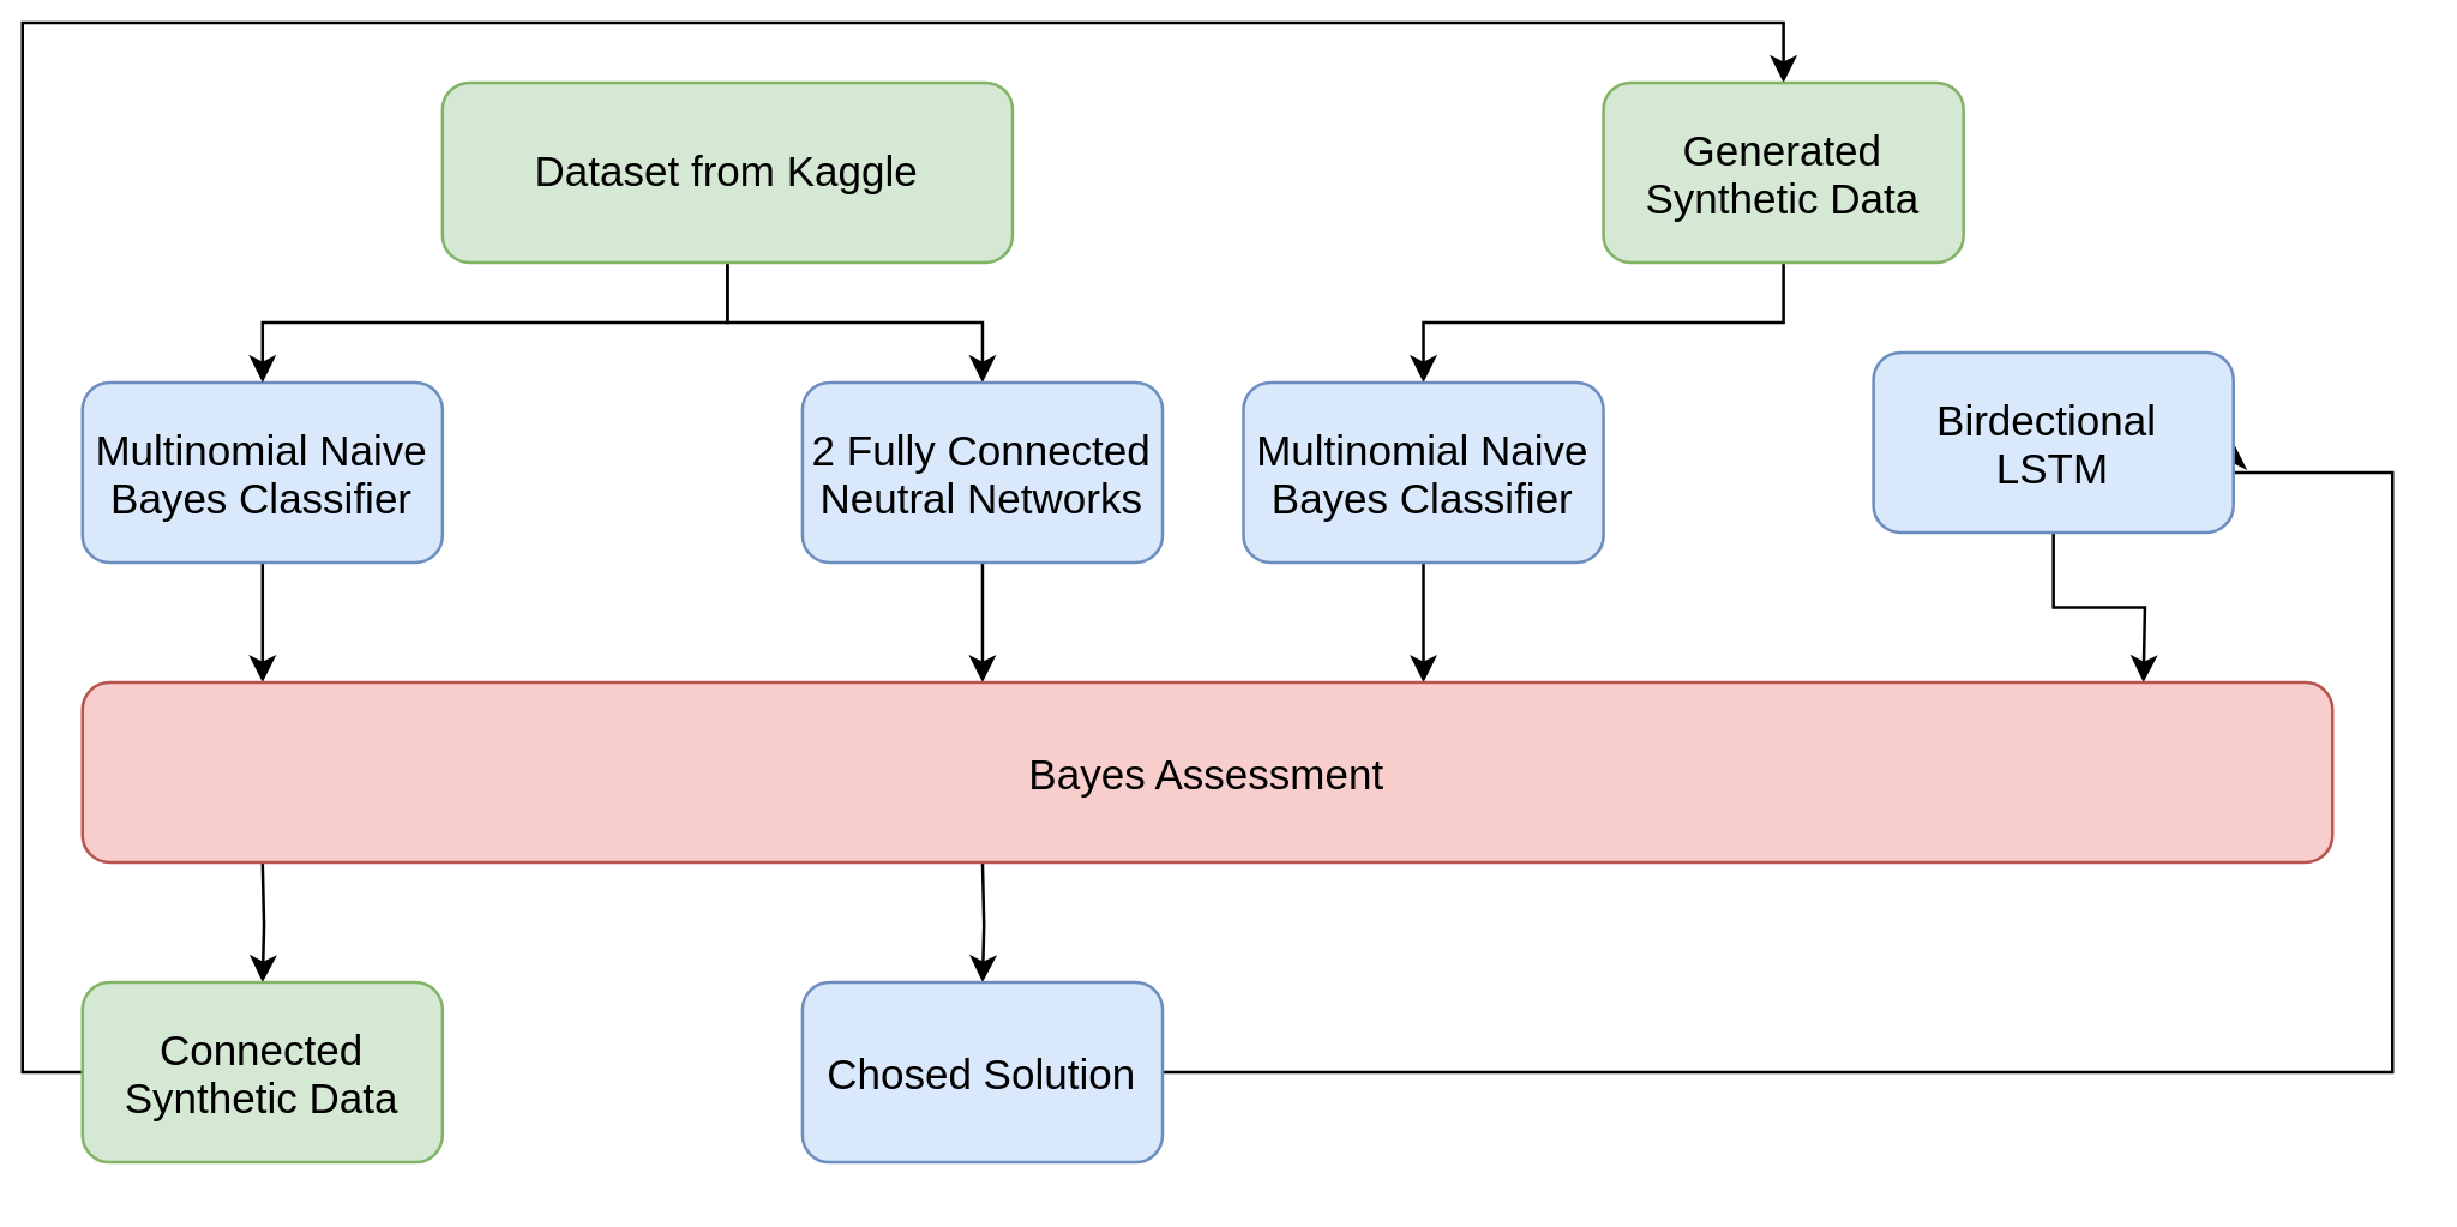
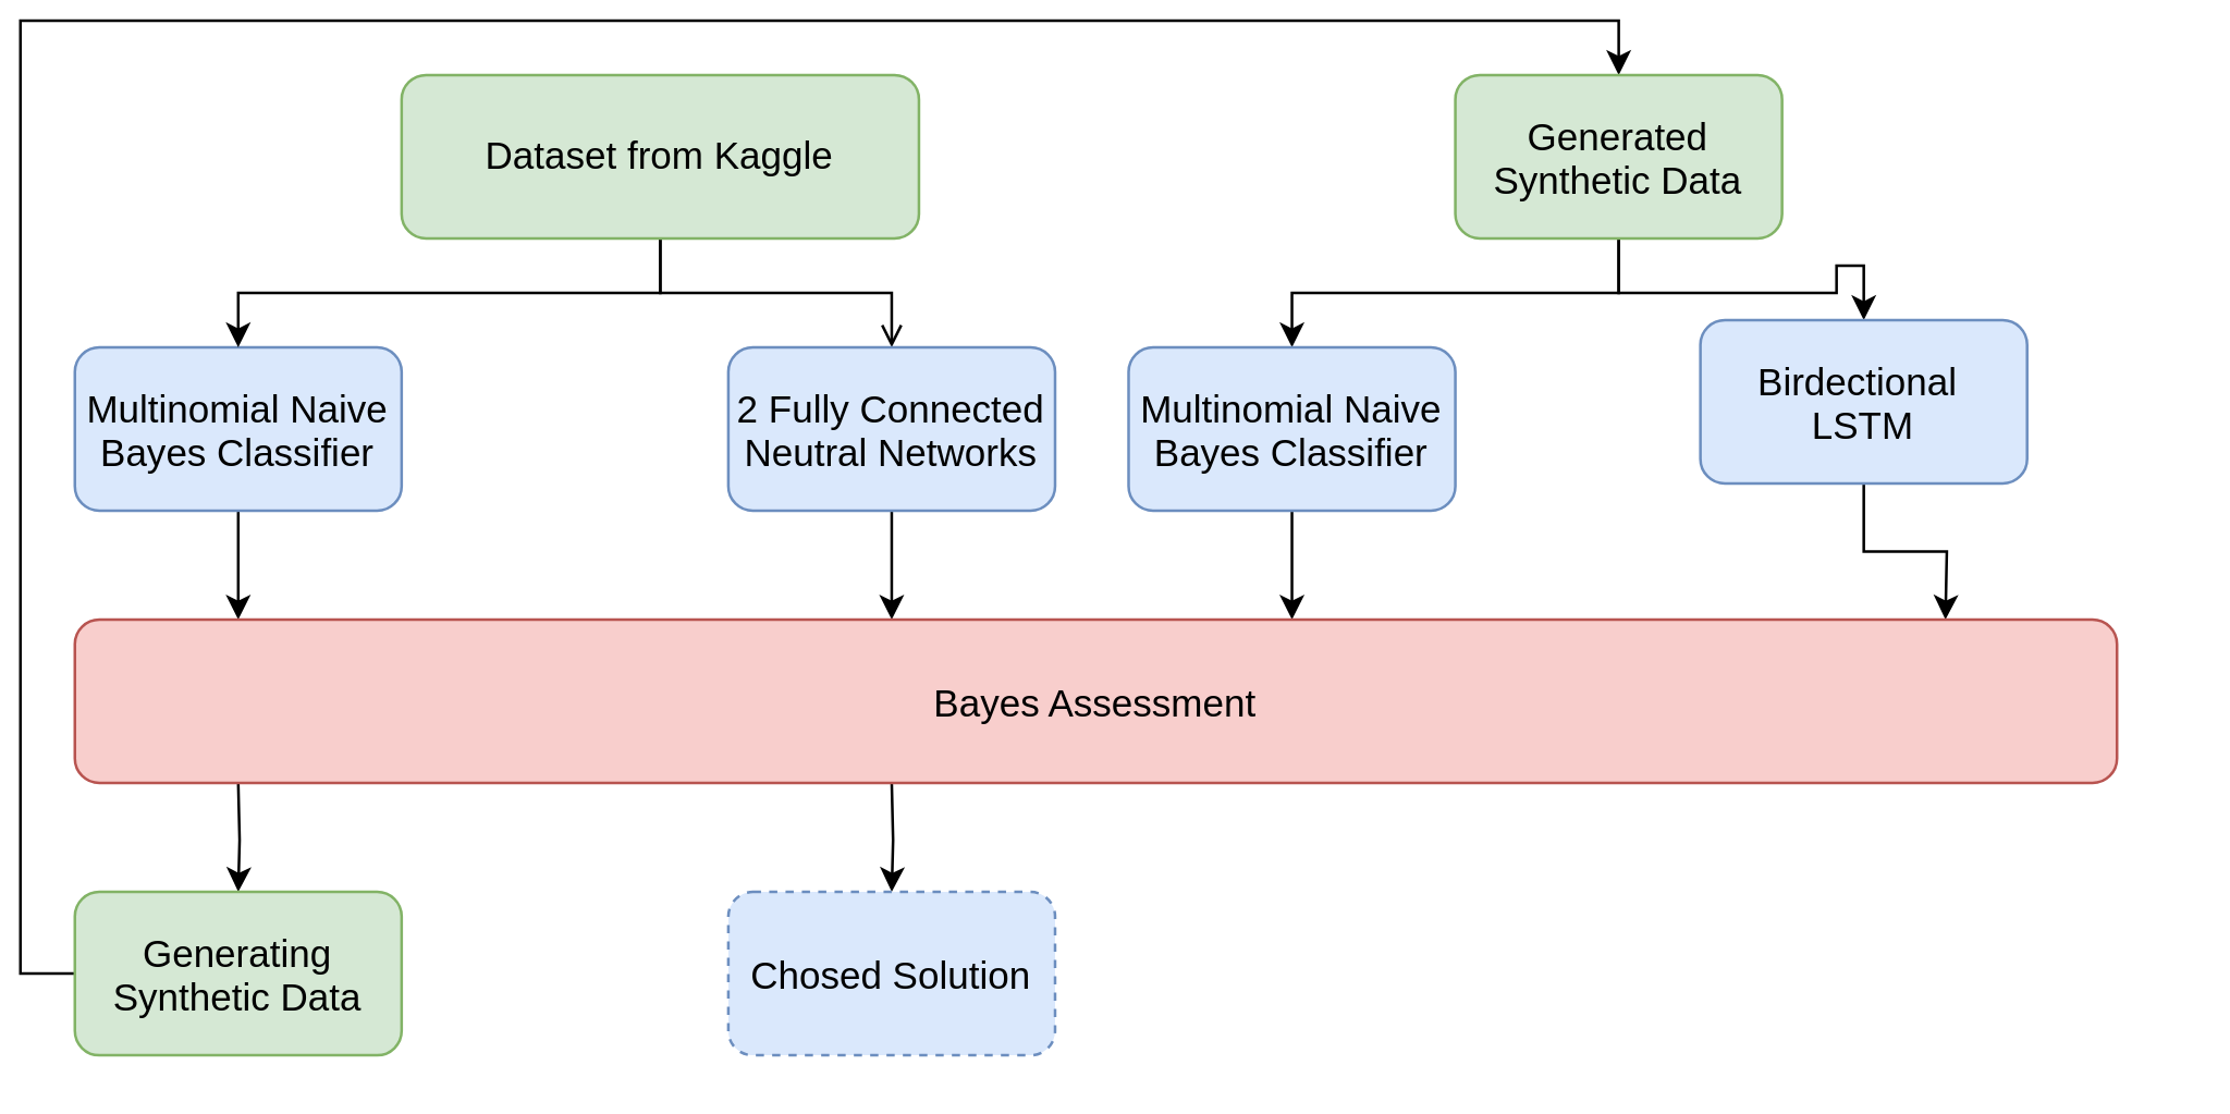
  <mxCell id="0" />
  <mxCell id="1" parent="0" />
  <mxCell id="2" style="edgeStyle=orthogonalEdgeStyle;rounded=0;orthogonalLoop=1;jettySize=auto;html=1;exitX=0.5;exitY=1;exitDx=0;exitDy=0;fontSize=14;" edge="1" parent="1" source="3"><mxGeometry relative="1" as="geometry"><mxPoint x="80" y="220" as="targetPoint" /></mxGeometry></mxCell>
  <mxCell id="3" value="&lt;p style=&quot;margin: 0px; font-stretch: normal; font-size: 14px; line-height: normal;&quot;&gt;Multinomial Naive Bayes Classifier&lt;br style=&quot;font-size: 14px;&quot;&gt;&lt;/p&gt;" style="rounded=1;whiteSpace=wrap;html=1;fontSize=14;fillColor=#dae8fc;strokeColor=#6c8ebf;" vertex="1" parent="1"><mxGeometry x="20" y="120" width="120" height="60" as="geometry" /></mxCell>
  <mxCell id="4" style="edgeStyle=orthogonalEdgeStyle;rounded=0;orthogonalLoop=1;jettySize=auto;html=1;exitX=0.5;exitY=1;exitDx=0;exitDy=0;entryX=0.5;entryY=0;entryDx=0;entryDy=0;fontSize=14;" edge="1" parent="1" source="6" target="3"><mxGeometry relative="1" as="geometry" /></mxCell>
- <mxCell id="5" style="edgeStyle=orthogonalEdgeStyle;rounded=0;orthogonalLoop=1;jettySize=auto;html=1;exitX=0.5;exitY=1;exitDx=0;exitDy=0;fontSize=14;" edge="1" parent="1" source="6" target="8"><mxGeometry relative="1" as="geometry" /></mxCell>
+ <mxCell id="5" style="edgeStyle=orthogonalEdgeStyle;rounded=0;orthogonalLoop=1;jettySize=auto;html=1;exitX=0.5;exitY=1;exitDx=0;exitDy=0;fontSize=14;endArrow=open;" edge="1" parent="1" source="6" target="8"><mxGeometry relative="1" as="geometry" /></mxCell>
  <mxCell id="6" value="Dataset from Kaggle" style="rounded=1;whiteSpace=wrap;html=1;fontSize=14;fillColor=#d5e8d4;strokeColor=#82b366;" vertex="1" parent="1"><mxGeometry x="140" y="20" width="190" height="60" as="geometry" /></mxCell>
  <mxCell id="7" style="edgeStyle=orthogonalEdgeStyle;rounded=0;orthogonalLoop=1;jettySize=auto;html=1;exitX=0.5;exitY=1;exitDx=0;exitDy=0;entryX=0.5;entryY=0;entryDx=0;entryDy=0;fontSize=14;" edge="1" parent="1" source="8"><mxGeometry relative="1" as="geometry"><mxPoint x="320" y="220" as="targetPoint" /></mxGeometry></mxCell>
  <mxCell id="8" value="&lt;p style=&quot;margin: 0px; font-stretch: normal; font-size: 14px; line-height: normal;&quot;&gt;2 Fully Connected Neutral Networks&lt;/p&gt;" style="rounded=1;whiteSpace=wrap;html=1;fontSize=14;fillColor=#dae8fc;strokeColor=#6c8ebf;" vertex="1" parent="1"><mxGeometry x="260" y="120" width="120" height="60" as="geometry" /></mxCell>
  <mxCell id="9" style="edgeStyle=orthogonalEdgeStyle;rounded=0;orthogonalLoop=1;jettySize=auto;html=1;exitX=0.5;exitY=1;exitDx=0;exitDy=0;entryX=0.5;entryY=0;entryDx=0;entryDy=0;fontSize=14;" edge="1" parent="1" target="12"><mxGeometry relative="1" as="geometry"><mxPoint x="80" y="280" as="sourcePoint" /></mxGeometry></mxCell>
  <mxCell id="10" style="edgeStyle=orthogonalEdgeStyle;rounded=0;orthogonalLoop=1;jettySize=auto;html=1;exitX=0.5;exitY=1;exitDx=0;exitDy=0;entryX=0.5;entryY=0;entryDx=0;entryDy=0;fontSize=14;" edge="1" parent="1" target="17"><mxGeometry relative="1" as="geometry"><mxPoint x="320" y="280" as="sourcePoint" /></mxGeometry></mxCell>
  <mxCell id="11" style="edgeStyle=orthogonalEdgeStyle;rounded=0;orthogonalLoop=1;jettySize=auto;html=1;exitX=0;exitY=0.5;exitDx=0;exitDy=0;entryX=0.5;entryY=0;entryDx=0;entryDy=0;fontSize=14;" edge="1" parent="1" source="12" target="15"><mxGeometry relative="1" as="geometry" /></mxCell>
- <mxCell id="12" value="&lt;p style=&quot;margin: 0px; font-stretch: normal; font-size: 14px; line-height: normal;&quot;&gt;Connected Synthetic Data&lt;/p&gt;" style="rounded=1;whiteSpace=wrap;html=1;fontSize=14;fillColor=#d5e8d4;strokeColor=#82b366;" vertex="1" parent="1"><mxGeometry x="20" y="320" width="120" height="60" as="geometry" /></mxCell>
+ <mxCell id="12" value="&lt;p style=&quot;margin: 0px; font-stretch: normal; font-size: 14px; line-height: normal;&quot;&gt;Generating Synthetic Data&lt;/p&gt;" style="rounded=1;whiteSpace=wrap;html=1;fontSize=14;fillColor=#d5e8d4;strokeColor=#82b366;" vertex="1" parent="1"><mxGeometry x="20" y="320" width="120" height="60" as="geometry" /></mxCell>
  <mxCell id="13" style="edgeStyle=orthogonalEdgeStyle;rounded=0;orthogonalLoop=1;jettySize=auto;html=1;exitX=0.5;exitY=1;exitDx=0;exitDy=0;fontSize=14;" edge="1" parent="1" source="15" target="19"><mxGeometry relative="1" as="geometry" /></mxCell>
+ <mxCell id="14" style="edgeStyle=orthogonalEdgeStyle;rounded=0;orthogonalLoop=1;jettySize=auto;html=1;exitX=0.5;exitY=1;exitDx=0;exitDy=0;fontSize=14;" edge="1" parent="1" source="15" target="21"><mxGeometry relative="1" as="geometry" /></mxCell>
  <mxCell id="15" value="&lt;p style=&quot;margin: 0px ; font-stretch: normal ; font-size: 14px ; line-height: normal&quot;&gt;Generated Synthetic Data&lt;/p&gt;" style="rounded=1;whiteSpace=wrap;html=1;fontSize=14;fillColor=#d5e8d4;strokeColor=#82b366;" vertex="1" parent="1"><mxGeometry x="527" y="20" width="120" height="60" as="geometry" /></mxCell>
- <mxCell id="16" style="edgeStyle=orthogonalEdgeStyle;rounded=0;orthogonalLoop=1;jettySize=auto;html=1;exitX=1;exitY=0.5;exitDx=0;exitDy=0;entryX=1;entryY=0.5;entryDx=0;entryDy=0;fontSize=14;" edge="1" parent="1" source="17" target="21"><mxGeometry relative="1" as="geometry"><Array as="points"><mxPoint x="790" y="350" /><mxPoint x="790" y="150" /></Array></mxGeometry></mxCell>
- <mxCell id="17" value="&lt;p style=&quot;margin: 0px ; font-stretch: normal ; font-size: 14px ; line-height: normal&quot;&gt;Chosed Solution&lt;/p&gt;" style="rounded=1;whiteSpace=wrap;html=1;fontSize=14;fillColor=#dae8fc;strokeColor=#6c8ebf;" vertex="1" parent="1"><mxGeometry x="260" y="320" width="120" height="60" as="geometry" /></mxCell>
+ <mxCell id="17" value="&lt;p style=&quot;margin: 0px ; font-stretch: normal ; font-size: 14px ; line-height: normal&quot;&gt;Chosed Solution&lt;/p&gt;" style="rounded=1;whiteSpace=wrap;html=1;fontSize=14;fillColor=#dae8fc;strokeColor=#6c8ebf;dashed=1;" vertex="1" parent="1"><mxGeometry x="260" y="320" width="120" height="60" as="geometry" /></mxCell>
  <mxCell id="18" style="edgeStyle=orthogonalEdgeStyle;rounded=0;orthogonalLoop=1;jettySize=auto;html=1;exitX=0.5;exitY=1;exitDx=0;exitDy=0;fontSize=14;" edge="1" parent="1" source="19"><mxGeometry relative="1" as="geometry"><mxPoint x="467" y="220" as="targetPoint" /></mxGeometry></mxCell>
  <mxCell id="19" value="&lt;p style=&quot;margin: 0px; font-stretch: normal; font-size: 14px; line-height: normal;&quot;&gt;Multinomial Naive Bayes Classifier&lt;br style=&quot;font-size: 14px;&quot;&gt;&lt;/p&gt;" style="rounded=1;whiteSpace=wrap;html=1;fontSize=14;fillColor=#dae8fc;strokeColor=#6c8ebf;" vertex="1" parent="1"><mxGeometry x="407" y="120" width="120" height="60" as="geometry" /></mxCell>
  <mxCell id="20" style="edgeStyle=orthogonalEdgeStyle;rounded=0;orthogonalLoop=1;jettySize=auto;html=1;exitX=0.5;exitY=1;exitDx=0;exitDy=0;entryX=0.5;entryY=0;entryDx=0;entryDy=0;fontSize=14;" edge="1" parent="1" source="21"><mxGeometry relative="1" as="geometry"><mxPoint x="707" y="220" as="targetPoint" /></mxGeometry></mxCell>
  <mxCell id="21" value="&lt;p style=&quot;margin: 0px ; font-stretch: normal ; font-size: 14px ; line-height: normal&quot;&gt;Birdectional&amp;nbsp;&lt;/p&gt;&lt;p style=&quot;margin: 0px ; font-stretch: normal ; font-size: 14px ; line-height: normal&quot;&gt;LSTM&lt;/p&gt;" style="rounded=1;whiteSpace=wrap;html=1;fontSize=14;fillColor=#dae8fc;strokeColor=#6c8ebf;" vertex="1" parent="1"><mxGeometry x="617" y="110" width="120" height="60" as="geometry" /></mxCell>
  <mxCell id="22" value="&lt;p style=&quot;margin: 0px; font-stretch: normal; font-size: 14px; line-height: normal;&quot;&gt;Bayes Assessment&lt;br style=&quot;font-size: 14px;&quot;&gt;&lt;/p&gt;" style="rounded=1;whiteSpace=wrap;html=1;fontSize=14;fillColor=#f8cecc;strokeColor=#b85450;" vertex="1" parent="1"><mxGeometry x="20" y="220" width="750" height="60" as="geometry" /></mxCell>
